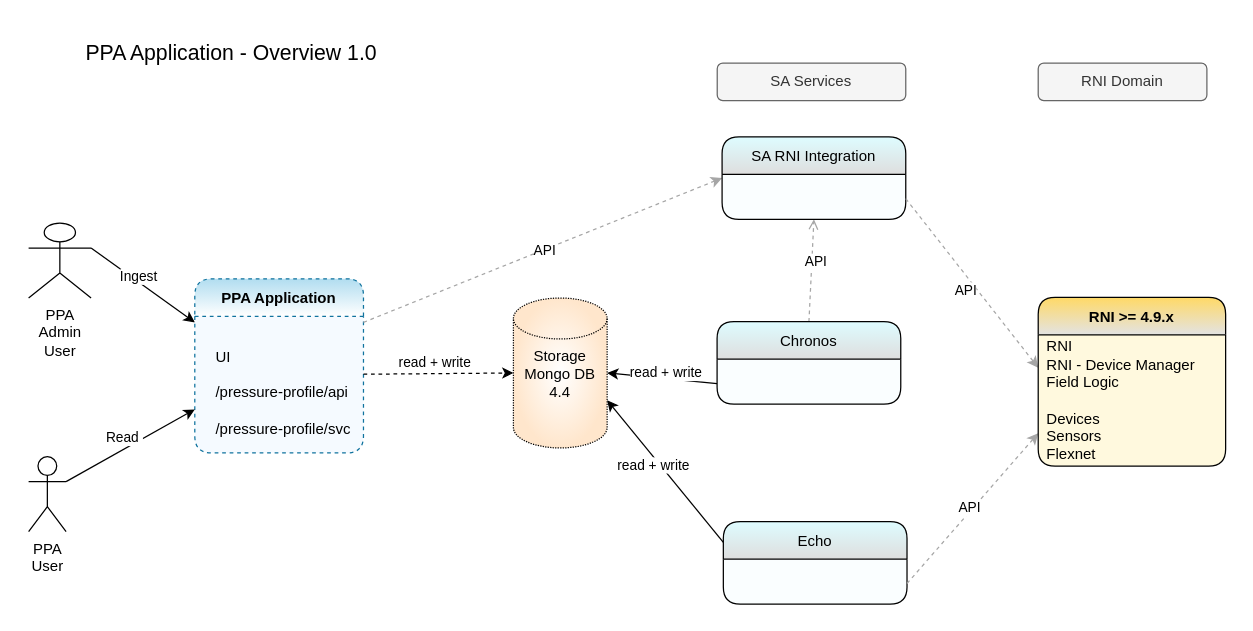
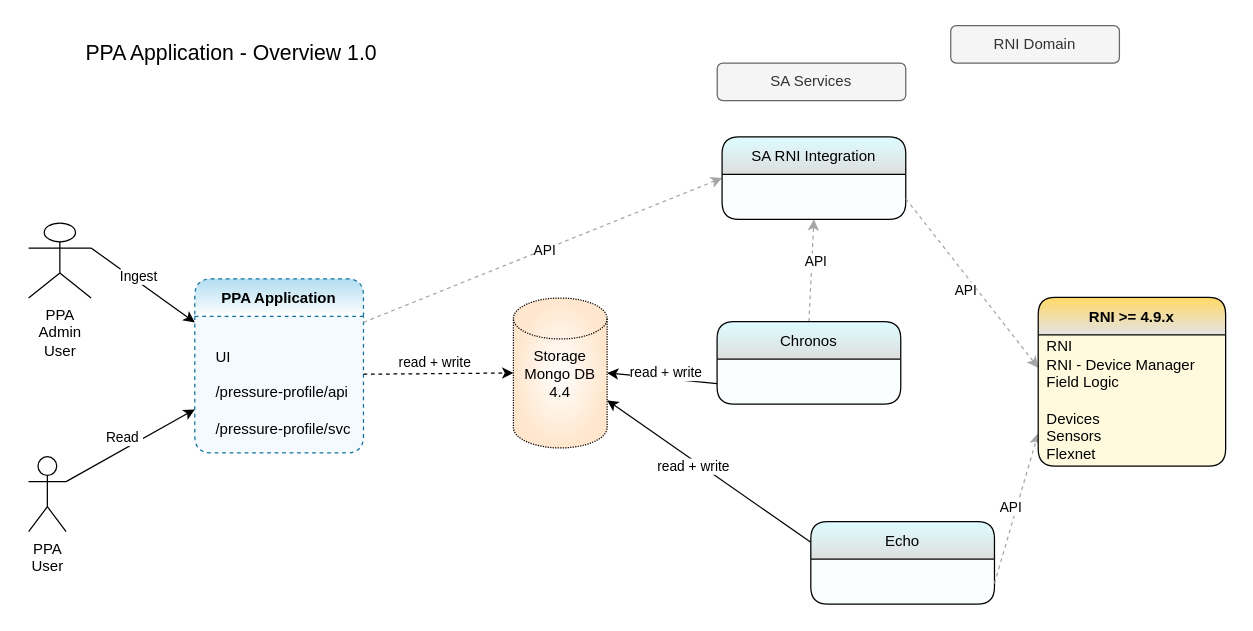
  <mxCell id="0" />
  <mxCell id="1" parent="0" />
  <mxCell id="2" value="Storage&lt;br&gt;Mongo DB 4.4" style="shape=cylinder3;whiteSpace=wrap;html=1;boundedLbl=1;backgroundOutline=1;size=16.4;strokeColor=default;fillColor=default;gradientColor=#FFE6CC;dashed=1;dashPattern=1 1;gradientDirection=radial;verticalAlign=top;horizontal=1;" parent="1" vertex="1"><mxGeometry x="410" y="238" width="75" height="120" as="geometry" /></mxCell>
  <mxCell id="3" value="PPA&lt;br&gt;Admin&lt;br&gt;User" style="shape=umlActor;verticalLabelPosition=bottom;verticalAlign=top;html=1;outlineConnect=0;rounded=1;" parent="1" vertex="1"><mxGeometry x="22" y="178" width="50" height="60" as="geometry" /></mxCell>
  <mxCell id="4" value="PPA Application - Overview 1.0" style="text;html=1;strokeColor=none;fillColor=none;align=center;verticalAlign=middle;whiteSpace=wrap;rounded=0;dashed=1;dashPattern=1 1;fontSize=17;shadow=1;sketch=0;" parent="1" vertex="1"><mxGeometry x="20" y="20" width="329" height="45" as="geometry" /></mxCell>
  <mxCell id="5" value="PPA Application" style="swimlane;rounded=1;dashed=1;fillColor=#b1ddf0;strokeColor=#10739e;swimlaneFillColor=#F5FAFF;gradientColor=#ffffff;startSize=30;" parent="1" vertex="1"><mxGeometry x="155" y="222.66" width="135" height="139.34" as="geometry" /></mxCell>
  <mxCell id="6" value="UI&lt;br&gt;&lt;br&gt;/pressure-profile/api&lt;br&gt;&lt;br&gt;/pressure-profile/svc" style="text;html=1;strokeColor=none;fillColor=none;align=left;verticalAlign=middle;whiteSpace=wrap;rounded=0;" vertex="1" parent="5"><mxGeometry x="15" y="76.34" width="120" height="30" as="geometry" /></mxCell>
  <mxCell id="7" value="PPA &lt;br&gt;User" style="shape=umlActor;verticalLabelPosition=bottom;verticalAlign=top;html=1;outlineConnect=0;rounded=1;" parent="1" vertex="1"><mxGeometry x="22" y="365" width="30" height="60" as="geometry" /></mxCell>
  <mxCell id="8" value="&amp;nbsp;Read&amp;nbsp;" style="endArrow=classic;html=1;rounded=0;entryX=0;entryY=0.75;entryDx=0;entryDy=0;exitX=1;exitY=0.333;exitDx=0;exitDy=0;exitPerimeter=0;" parent="1" source="7" target="5" edge="1"><mxGeometry x="-0.051" y="8" width="50" height="50" relative="1" as="geometry"><mxPoint x="52" y="666.5" as="sourcePoint" /><mxPoint x="157" y="652" as="targetPoint" /><mxPoint y="-1" as="offset" /></mxGeometry></mxCell>
  <mxCell id="9" value="read + write" style="endArrow=classic;html=1;rounded=0;entryX=0;entryY=0.5;entryDx=0;entryDy=0;exitX=1;exitY=0;exitDx=0;exitDy=0;entryPerimeter=0;dashed=1;" parent="1" source="6" target="2" edge="1"><mxGeometry x="-0.051" y="8" width="50" height="50" relative="1" as="geometry"><mxPoint x="461" y="242" as="sourcePoint" /><mxPoint x="473" y="350.5" as="targetPoint" /><mxPoint y="-1" as="offset" /></mxGeometry></mxCell>
  <mxCell id="10" value="" style="endArrow=classic;html=1;rounded=0;exitX=1;exitY=0.25;exitDx=0;exitDy=0;strokeColor=#A6A6A6;shadow=0;dashed=1;entryX=0;entryY=0.5;entryDx=0;entryDy=0;" parent="1" source="5" target="19" edge="1"><mxGeometry width="50" height="50" relative="1" as="geometry"><mxPoint x="461" y="219.5" as="sourcePoint" /><mxPoint x="563" y="157" as="targetPoint" /></mxGeometry></mxCell>
  <mxCell id="11" value="API" style="edgeLabel;html=1;align=center;verticalAlign=middle;resizable=0;points=[];" parent="10" vertex="1" connectable="0"><mxGeometry x="0.052" y="-1" relative="1" as="geometry"><mxPoint x="-7" y="2" as="offset" /></mxGeometry></mxCell>
  <mxCell id="12" value="read + write" style="endArrow=classic;html=1;rounded=0;entryX=1;entryY=0.5;entryDx=0;entryDy=0;entryPerimeter=0;exitX=0;exitY=0.75;exitDx=0;exitDy=0;" parent="1" source="20" target="2" edge="1"><mxGeometry x="-0.061" y="-5" width="50" height="50" relative="1" as="geometry"><mxPoint x="823.21" y="381" as="sourcePoint" /><mxPoint x="494" y="298" as="targetPoint" /><mxPoint y="1" as="offset" /></mxGeometry></mxCell>
- <mxCell id="13" value="" style="endArrow=open;html=1;rounded=0;strokeColor=#A6A6A6;shadow=0;dashed=1;entryX=0.5;entryY=1;entryDx=0;entryDy=0;exitX=0.5;exitY=0;exitDx=0;exitDy=0;" parent="1" source="20" target="19" edge="1"><mxGeometry width="50" height="50" relative="1" as="geometry"><mxPoint x="895" y="323" as="sourcePoint" /><mxPoint x="686.532" y="187" as="targetPoint" /></mxGeometry></mxCell>
+ <mxCell id="13" value="" style="endArrow=classic;html=1;rounded=0;strokeColor=#A6A6A6;shadow=0;dashed=1;entryX=0.5;entryY=1;entryDx=0;entryDy=0;exitX=0.5;exitY=0;exitDx=0;exitDy=0;" parent="1" source="20" target="19" edge="1"><mxGeometry width="50" height="50" relative="1" as="geometry"><mxPoint x="895" y="323" as="sourcePoint" /><mxPoint x="686.532" y="187" as="targetPoint" /></mxGeometry></mxCell>
  <mxCell id="14" value="&amp;nbsp;API&amp;nbsp;" style="edgeLabel;html=1;align=center;verticalAlign=middle;resizable=0;points=[];" parent="13" vertex="1" connectable="0"><mxGeometry x="-0.081" relative="1" as="geometry"><mxPoint x="3" y="-11" as="offset" /></mxGeometry></mxCell>
  <mxCell id="15" value="read + write" style="endArrow=classic;html=1;rounded=0;entryX=1;entryY=0;entryDx=0;entryDy=81.8;exitX=0;exitY=0.25;exitDx=0;exitDy=0;entryPerimeter=0;" parent="1" source="21" target="2" edge="1"><mxGeometry x="0.124" y="4" width="50" height="50" relative="1" as="geometry"><mxPoint x="1056" y="583.5" as="sourcePoint" /><mxPoint x="945" y="598.5" as="targetPoint" /><mxPoint as="offset" /></mxGeometry></mxCell>
  <mxCell id="16" value="Ingest" style="endArrow=classic;html=1;rounded=0;exitX=1;exitY=0.333;exitDx=0;exitDy=0;exitPerimeter=0;entryX=0;entryY=0.25;entryDx=0;entryDy=0;" parent="1" source="3" target="5" edge="1"><mxGeometry x="-0.139" y="3" width="50" height="50" relative="1" as="geometry"><mxPoint x="52" y="373" as="sourcePoint" /><mxPoint x="155" y="268" as="targetPoint" /><mxPoint as="offset" /></mxGeometry></mxCell>
  <mxCell id="17" value="SA Services" style="text;html=1;strokeColor=#666666;fillColor=#f5f5f5;align=center;verticalAlign=middle;whiteSpace=wrap;rounded=1;fontColor=#333333;" parent="1" vertex="1"><mxGeometry x="573.11" y="50" width="150.89" height="30" as="geometry" /></mxCell>
- <mxCell id="18" value="RNI Domain" style="text;html=1;strokeColor=#666666;fillColor=#f5f5f5;align=center;verticalAlign=middle;whiteSpace=wrap;rounded=1;fontColor=#333333;" parent="1" vertex="1"><mxGeometry x="830" y="50" width="135" height="30" as="geometry" /></mxCell>
+ <mxCell id="18" value="RNI Domain" style="text;html=1;strokeColor=#666666;fillColor=#f5f5f5;align=center;verticalAlign=middle;whiteSpace=wrap;rounded=1;fontColor=#333333;" parent="1" vertex="1"><mxGeometry x="760" y="20" width="135" height="30" as="geometry" /></mxCell>
  <mxCell id="19" value="SA RNI Integration" style="swimlane;fontStyle=0;childLayout=stackLayout;horizontal=1;startSize=30;horizontalStack=0;resizeParent=1;resizeParentMax=0;resizeLast=0;collapsible=1;marginBottom=0;rounded=1;fillStyle=solid;fillColor=#DEFCFF;swimlaneFillColor=#FAFEFF;gradientColor=#DEDEDE;" parent="1" vertex="1"><mxGeometry x="577" y="109" width="147" height="66" as="geometry" /></mxCell>
  <mxCell id="20" value="Chronos" style="swimlane;fontStyle=0;childLayout=stackLayout;horizontal=1;startSize=30;horizontalStack=0;resizeParent=1;resizeParentMax=0;resizeLast=0;collapsible=1;marginBottom=0;rounded=1;fillStyle=solid;fillColor=#DEFCFF;swimlaneFillColor=#FAFEFF;gradientColor=#DEDEDE;" vertex="1" parent="1"><mxGeometry x="573" y="257" width="147" height="66" as="geometry" /></mxCell>
- <mxCell id="21" value="Echo" style="swimlane;fontStyle=0;childLayout=stackLayout;horizontal=1;startSize=30;horizontalStack=0;resizeParent=1;resizeParentMax=0;resizeLast=0;collapsible=1;marginBottom=0;rounded=1;fillStyle=solid;fillColor=#DEFCFF;swimlaneFillColor=#FAFEFF;gradientColor=#DEDEDE;" vertex="1" parent="1"><mxGeometry x="578" y="417" width="147" height="66" as="geometry" /></mxCell>
+ <mxCell id="21" value="Echo" style="swimlane;fontStyle=0;childLayout=stackLayout;horizontal=1;startSize=30;horizontalStack=0;resizeParent=1;resizeParentMax=0;resizeLast=0;collapsible=1;marginBottom=0;rounded=1;fillStyle=solid;fillColor=#DEFCFF;swimlaneFillColor=#FAFEFF;gradientColor=#DEDEDE;" vertex="1" parent="1"><mxGeometry x="648" y="417" width="147" height="66" as="geometry" /></mxCell>
  <mxCell id="22" value="" style="endArrow=classic;html=1;rounded=0;exitX=1;exitY=0.75;exitDx=0;exitDy=0;strokeColor=#A6A6A6;shadow=0;dashed=1;entryX=0;entryY=0.25;entryDx=0;entryDy=0;" edge="1" parent="1" source="19" target="27"><mxGeometry width="50" height="50" relative="1" as="geometry"><mxPoint x="305" y="272.495" as="sourcePoint" /><mxPoint x="860" y="230" as="targetPoint" /></mxGeometry></mxCell>
  <mxCell id="23" value="API" style="edgeLabel;html=1;align=center;verticalAlign=middle;resizable=0;points=[];" vertex="1" connectable="0" parent="22"><mxGeometry x="0.052" y="-1" relative="1" as="geometry"><mxPoint x="-7" y="2" as="offset" /></mxGeometry></mxCell>
  <mxCell id="24" value="" style="endArrow=classic;html=1;rounded=0;exitX=1;exitY=0.75;exitDx=0;exitDy=0;strokeColor=#A6A6A6;shadow=0;dashed=1;entryX=0;entryY=0.75;entryDx=0;entryDy=0;" edge="1" parent="1" source="21" target="27"><mxGeometry width="50" height="50" relative="1" as="geometry"><mxPoint x="739" y="173.5" as="sourcePoint" /><mxPoint x="830" y="320" as="targetPoint" /></mxGeometry></mxCell>
  <mxCell id="25" value="API" style="edgeLabel;html=1;align=center;verticalAlign=middle;resizable=0;points=[];" vertex="1" connectable="0" parent="24"><mxGeometry x="0.052" y="-1" relative="1" as="geometry"><mxPoint x="-7" y="2" as="offset" /></mxGeometry></mxCell>
  <mxCell id="26" value="RNI &gt;= 4.9.x" style="swimlane;fontStyle=1;childLayout=stackLayout;horizontal=1;startSize=30;horizontalStack=0;resizeParent=1;resizeParentMax=0;resizeLast=0;collapsible=1;marginBottom=0;rounded=1;fillColor=#FFD966;swimlaneFillColor=#FFF9DE;gradientColor=#E3E3E3;" parent="1" vertex="1"><mxGeometry x="830" y="237.5" width="150" height="135" as="geometry" /></mxCell>
  <mxCell id="27" value="RNI&lt;br&gt;RNI - Device Manager&lt;br&gt;Field Logic&lt;br&gt;&lt;br&gt;Devices&lt;br&gt;Sensors&lt;br&gt;Flexnet&lt;br&gt;" style="text;html=1;strokeColor=none;fillColor=none;align=left;verticalAlign=middle;whiteSpace=wrap;rounded=0;fillStyle=solid;spacingLeft=5;" vertex="1" parent="26"><mxGeometry y="30" width="150" height="105" as="geometry" /></mxCell>
